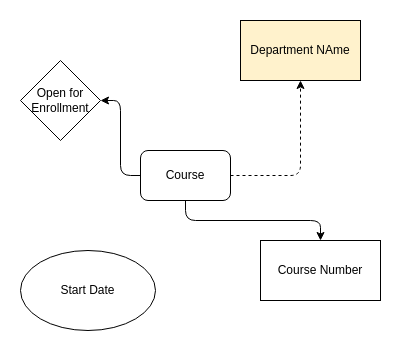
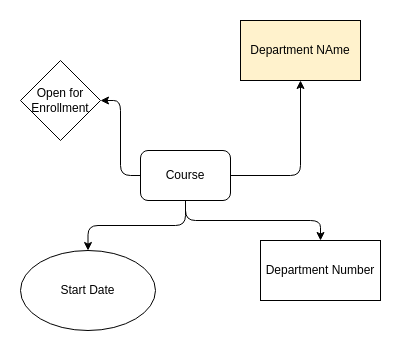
  <mxCell id="0" />
  <mxCell id="1" parent="0" />
  <mxCell id="2" style="edgeStyle=orthogonalEdgeStyle;html=1;entryX=1;entryY=0.5;entryDx=0;entryDy=0;" edge="1" parent="1" source="6" target="10"><mxGeometry relative="1" as="geometry"><mxPoint x="185" y="110" as="targetPoint" /></mxGeometry></mxCell>
- <mxCell id="3" style="edgeStyle=orthogonalEdgeStyle;html=1;entryX=0.5;entryY=1;entryDx=0;entryDy=0;dashed=1;" edge="1" parent="1" source="6" target="8"><mxGeometry relative="1" as="geometry" /></mxCell>
+ <mxCell id="3" style="edgeStyle=orthogonalEdgeStyle;html=1;entryX=0.5;entryY=1;entryDx=0;entryDy=0;" edge="1" parent="1" source="6" target="8"><mxGeometry relative="1" as="geometry" /></mxCell>
  <mxCell id="4" style="edgeStyle=orthogonalEdgeStyle;html=1;exitX=0.5;exitY=1;exitDx=0;exitDy=0;entryX=0.5;entryY=0;entryDx=0;entryDy=0;" edge="1" parent="1" source="6" target="7"><mxGeometry relative="1" as="geometry" /></mxCell>
+ <mxCell id="5" style="edgeStyle=orthogonalEdgeStyle;html=1;" edge="1" parent="1" source="6" target="9"><mxGeometry relative="1" as="geometry" /></mxCell>
  <mxCell id="6" value="Course" style="rounded=1;whiteSpace=wrap;html=1;" vertex="1" parent="1"><mxGeometry x="140" y="150" width="90" height="50" as="geometry" /></mxCell>
- <mxCell id="7" value="Course Number" style="rounded=0;whiteSpace=wrap;html=1;" vertex="1" parent="1"><mxGeometry x="260" y="240" width="120" height="60" as="geometry" /></mxCell>
+ <mxCell id="7" value="Department Number" style="rounded=0;whiteSpace=wrap;html=1;" vertex="1" parent="1"><mxGeometry x="260" y="240" width="120" height="60" as="geometry" /></mxCell>
  <mxCell id="8" value="Department NAme" style="rounded=0;whiteSpace=wrap;html=1;fillColor=#fff2cc;" vertex="1" parent="1"><mxGeometry x="240" y="20" width="120" height="60" as="geometry" /></mxCell>
  <mxCell id="9" value="Start Date" style="ellipse;whiteSpace=wrap;html=1;aspect=fixed;" vertex="1" parent="1"><mxGeometry x="20" y="250" width="135" height="80" as="geometry" /></mxCell>
  <mxCell id="10" value="Open for Enrollment" style="rhombus;whiteSpace=wrap;html=1;" vertex="1" parent="1"><mxGeometry x="20" y="60" width="80" height="80" as="geometry" /></mxCell>
